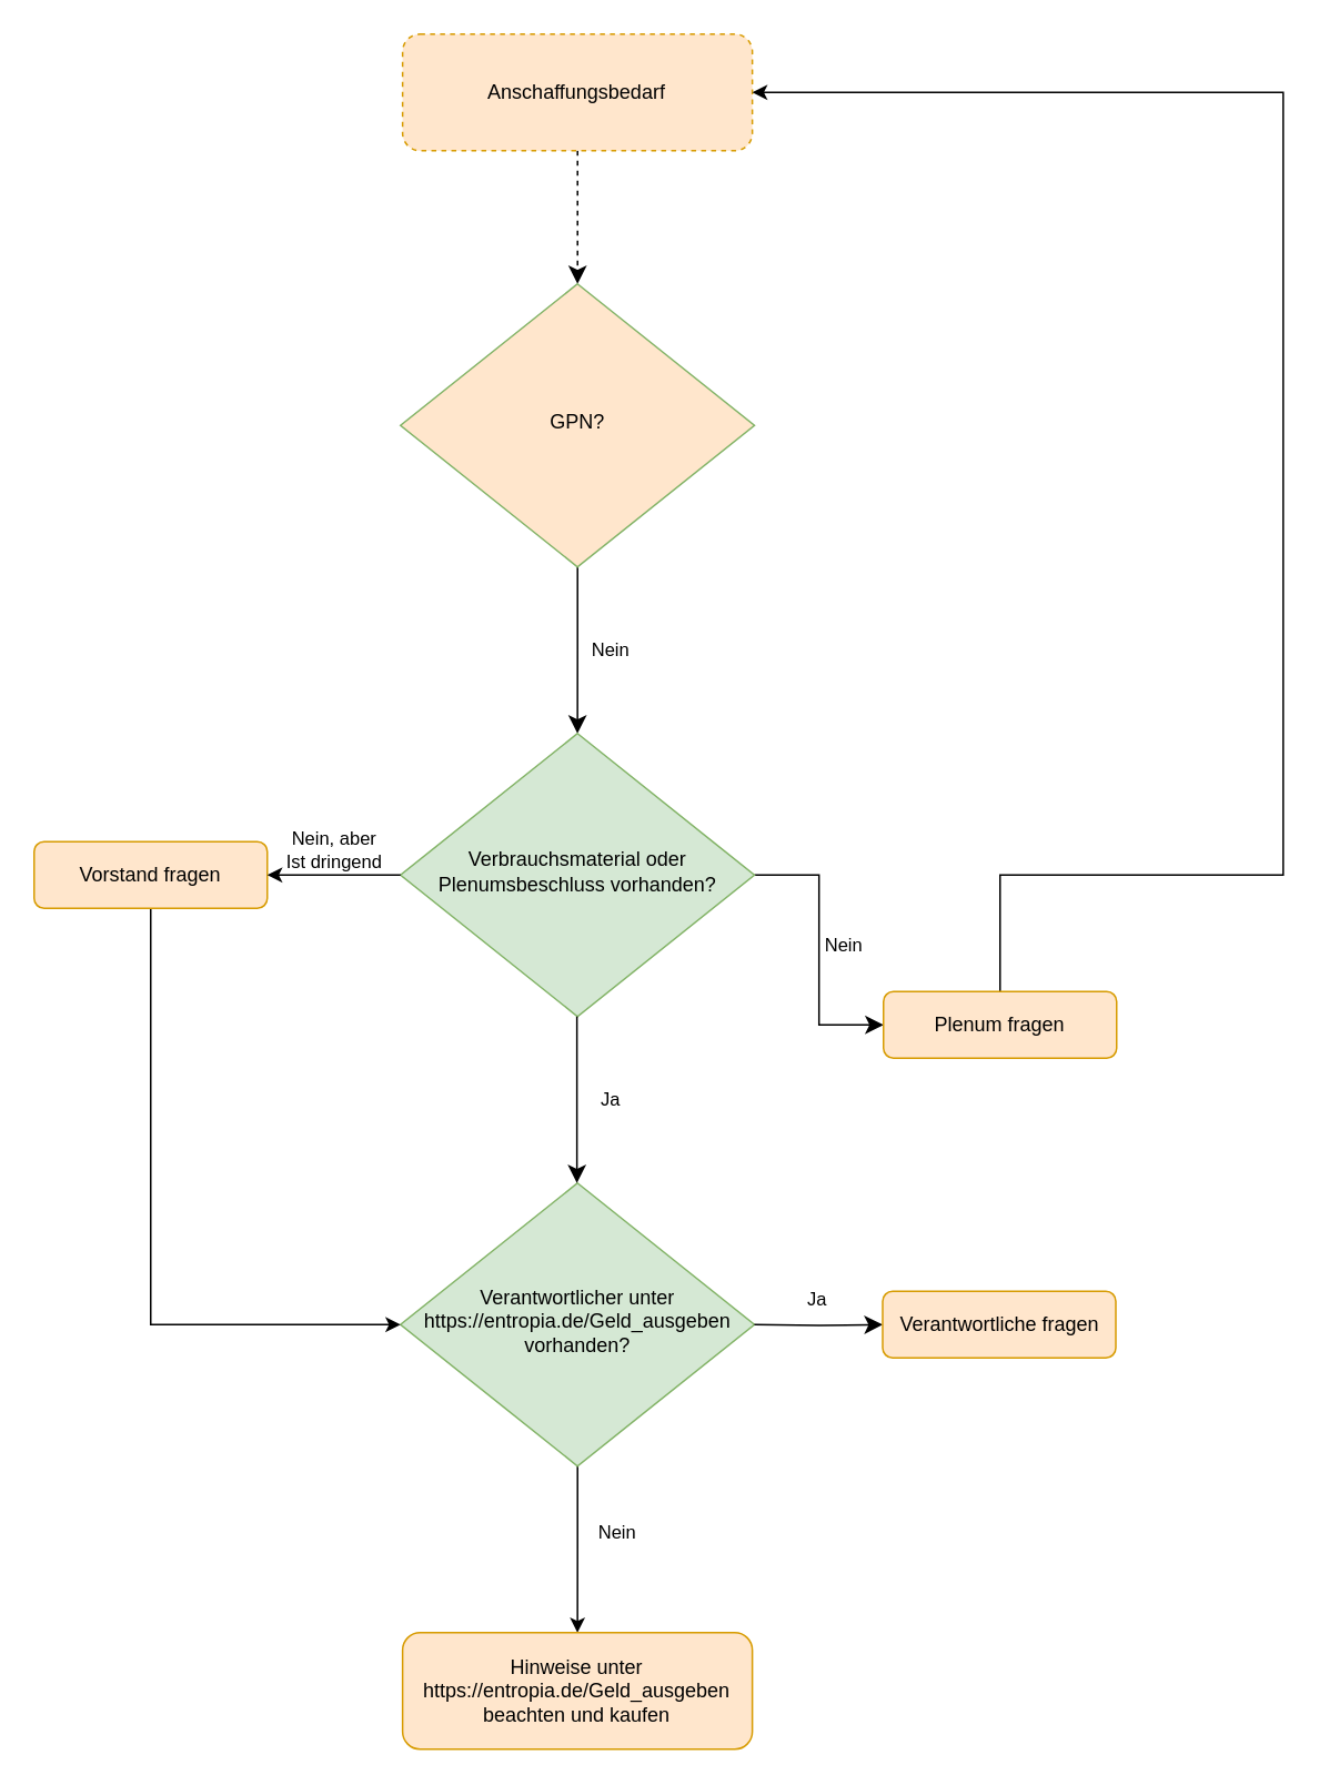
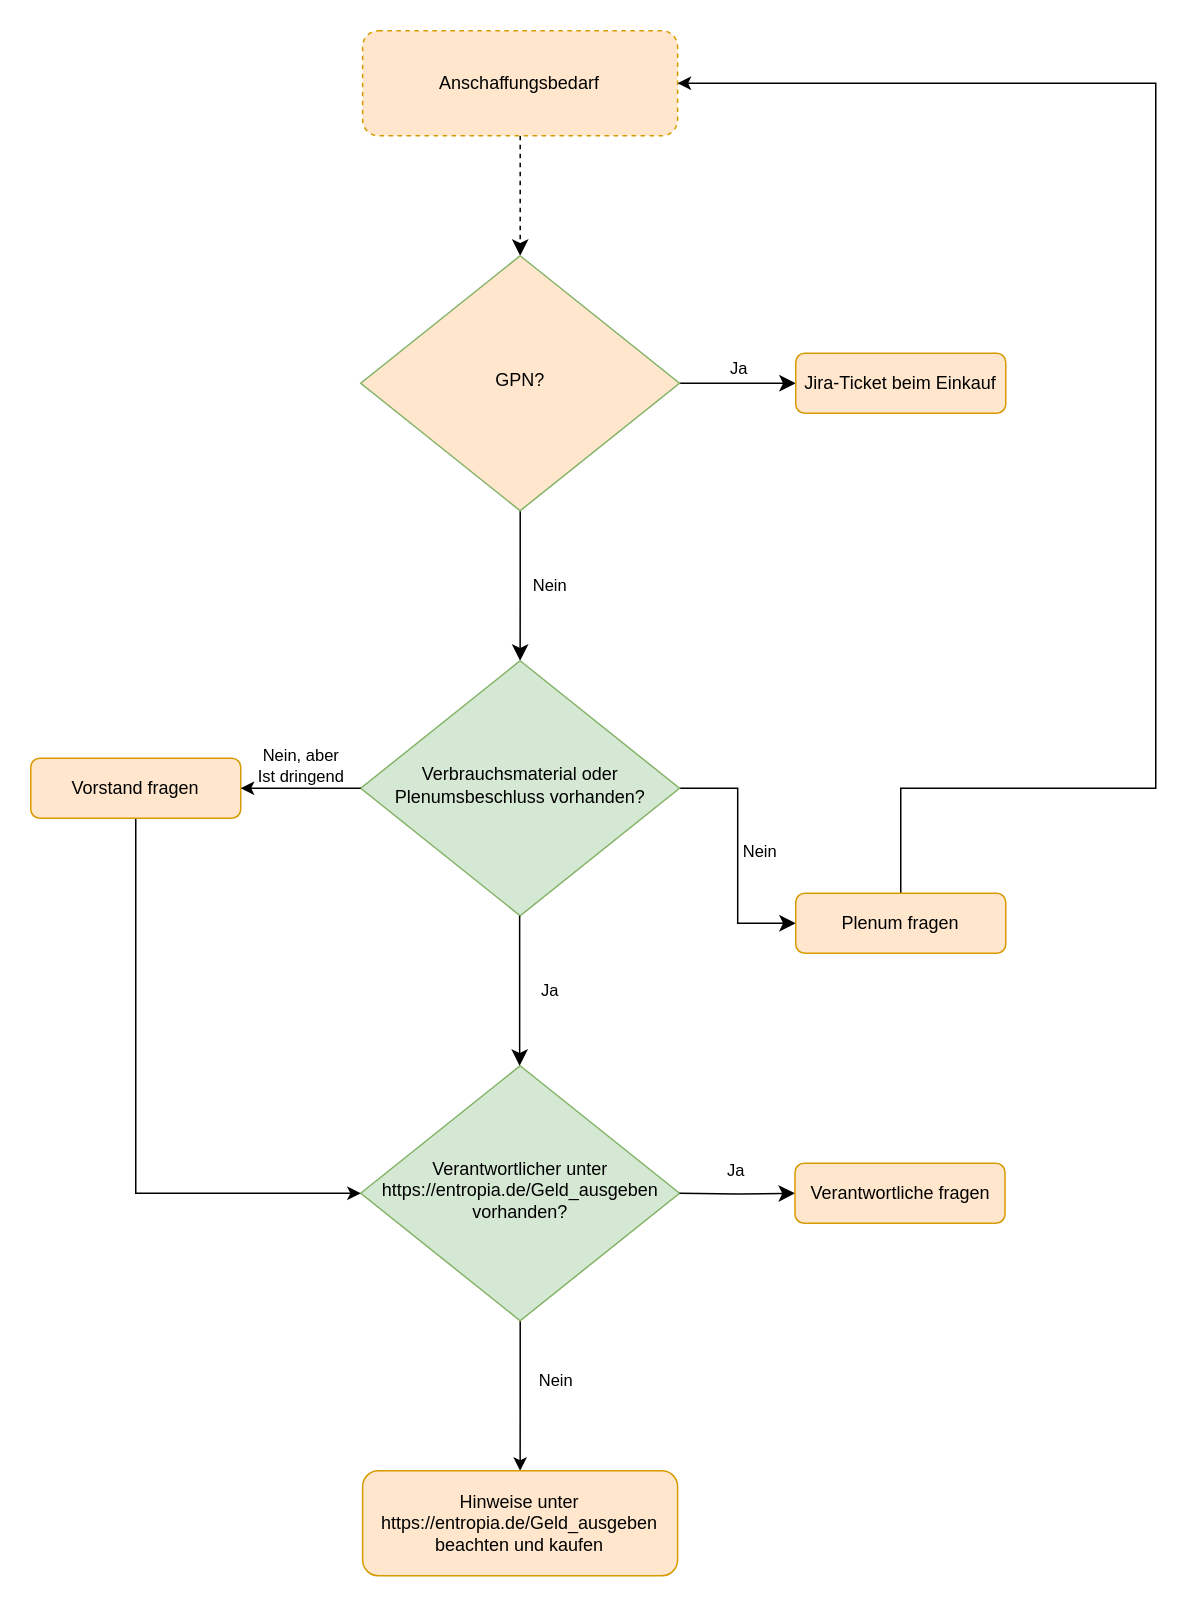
  <mxCell id="0" />
  <mxCell id="1" parent="0" />
  <mxCell id="2" value="" style="rounded=0;html=1;jettySize=auto;orthogonalLoop=1;fontSize=11;endArrow=classic;endFill=1;endSize=8;strokeWidth=1;shadow=0;labelBackgroundColor=none;edgeStyle=orthogonalEdgeStyle;dashed=1;" parent="1" source="3" target="6" edge="1"><mxGeometry relative="1" as="geometry" /></mxCell>
  <mxCell id="3" value="Anschaffungsbedarf" style="rounded=1;whiteSpace=wrap;html=1;fontSize=12;glass=0;strokeWidth=1;shadow=0;fillColor=#ffe6cc;strokeColor=#d79b00;dashed=1;" parent="1" vertex="1"><mxGeometry x="241.25" y="20" width="210" height="70" as="geometry" /></mxCell>
  <mxCell id="4" value="Nein" style="rounded=0;html=1;jettySize=auto;orthogonalLoop=1;fontSize=11;endArrow=classic;endFill=1;endSize=8;strokeWidth=1;shadow=0;labelBackgroundColor=none;edgeStyle=orthogonalEdgeStyle;entryX=0.5;entryY=0;entryDx=0;entryDy=0;" parent="1" source="6" target="11" edge="1"><mxGeometry y="20" relative="1" as="geometry"><mxPoint as="offset" /><mxPoint x="290.043" y="380.035" as="targetPoint" /></mxGeometry></mxCell>
+ <mxCell id="5" value="Ja" style="edgeStyle=orthogonalEdgeStyle;rounded=0;html=1;jettySize=auto;orthogonalLoop=1;fontSize=11;endArrow=classic;endFill=1;endSize=8;strokeWidth=1;shadow=0;labelBackgroundColor=none;" parent="1" source="6" target="7" edge="1"><mxGeometry y="10" relative="1" as="geometry"><mxPoint as="offset" /></mxGeometry></mxCell>
  <mxCell id="6" value="GPN?" style="rhombus;whiteSpace=wrap;html=1;shadow=0;fontFamily=Helvetica;fontSize=12;align=center;strokeWidth=1;spacing=6;spacingTop=-4;fillColor=#ffe6cc;strokeColor=#82b366;" parent="1" vertex="1"><mxGeometry x="240" y="170" width="212.5" height="170" as="geometry" /></mxCell>
+ <mxCell id="7" value="Jira-Ticket beim Einkauf" style="rounded=1;whiteSpace=wrap;html=1;fontSize=12;glass=0;strokeWidth=1;shadow=0;fillColor=#ffe6cc;strokeColor=#d79b00;" parent="1" vertex="1"><mxGeometry x="530" y="235" width="140" height="40" as="geometry" /></mxCell>
  <mxCell id="8" value="Nein" style="edgeStyle=orthogonalEdgeStyle;rounded=0;html=1;jettySize=auto;orthogonalLoop=1;fontSize=11;endArrow=classic;endFill=1;endSize=8;strokeWidth=1;shadow=0;labelBackgroundColor=none;exitX=1;exitY=0.5;exitDx=0;exitDy=0;" parent="1" source="11" target="10" edge="1"><mxGeometry x="-0.032" y="15" relative="1" as="geometry"><mxPoint as="offset" /><mxPoint x="340" y="420" as="sourcePoint" /></mxGeometry></mxCell>
  <mxCell id="9" style="edgeStyle=orthogonalEdgeStyle;rounded=0;orthogonalLoop=1;jettySize=auto;html=1;entryX=1;entryY=0.5;entryDx=0;entryDy=0;" edge="1" parent="1" source="10" target="3"><mxGeometry relative="1" as="geometry"><mxPoint x="770" y="60" as="targetPoint" /><Array as="points"><mxPoint x="770" y="525" /><mxPoint x="770" y="55" /></Array></mxGeometry></mxCell>
  <mxCell id="10" value="Plenum fragen" style="rounded=1;whiteSpace=wrap;html=1;fontSize=12;glass=0;strokeWidth=1;shadow=0;fillColor=#ffe6cc;strokeColor=#d79b00;" parent="1" vertex="1"><mxGeometry x="530" y="595" width="140" height="40" as="geometry" /></mxCell>
  <mxCell id="11" value="Verbrauchsmaterial oder Plenumsbeschluss vorhanden?" style="rhombus;whiteSpace=wrap;html=1;shadow=0;fontFamily=Helvetica;fontSize=12;align=center;strokeWidth=1;spacing=6;spacingTop=-4;fillColor=#d5e8d4;strokeColor=#82b366;" vertex="1" parent="1"><mxGeometry x="240" y="440" width="212.5" height="170" as="geometry" /></mxCell>
  <mxCell id="12" value="Nein" style="edgeStyle=orthogonalEdgeStyle;rounded=0;orthogonalLoop=1;jettySize=auto;html=1;entryX=0.5;entryY=0;entryDx=0;entryDy=0;" edge="1" parent="1" source="13"><mxGeometry x="-0.201" y="24" relative="1" as="geometry"><mxPoint x="346.25" y="980" as="targetPoint" /><mxPoint as="offset" /></mxGeometry></mxCell>
  <mxCell id="13" value="Verantwortlicher unter&lt;br&gt;https://entropia.de/Geld_ausgeben&lt;br&gt;vorhanden?" style="rhombus;whiteSpace=wrap;html=1;shadow=0;fontFamily=Helvetica;fontSize=12;align=center;strokeWidth=1;spacing=6;spacingTop=-4;fillColor=#d5e8d4;strokeColor=#82b366;" vertex="1" parent="1"><mxGeometry x="240" y="710" width="212.5" height="170" as="geometry" /></mxCell>
  <mxCell id="14" value="Ja" style="rounded=0;html=1;jettySize=auto;orthogonalLoop=1;fontSize=11;endArrow=classic;endFill=1;endSize=8;strokeWidth=1;shadow=0;labelBackgroundColor=none;edgeStyle=orthogonalEdgeStyle;entryX=0.5;entryY=0;entryDx=0;entryDy=0;" edge="1" parent="1"><mxGeometry y="20" relative="1" as="geometry"><mxPoint as="offset" /><mxPoint x="345.93" y="610" as="sourcePoint" /><mxPoint x="345.93" y="710" as="targetPoint" /></mxGeometry></mxCell>
  <mxCell id="15" style="edgeStyle=orthogonalEdgeStyle;rounded=0;orthogonalLoop=1;jettySize=auto;html=1;entryX=0;entryY=0.5;entryDx=0;entryDy=0;endArrow=classic;endFill=1;" edge="1" parent="1" source="16" target="13"><mxGeometry relative="1" as="geometry"><mxPoint x="90" y="800" as="targetPoint" /><Array as="points"><mxPoint x="90" y="795" /></Array></mxGeometry></mxCell>
  <mxCell id="16" value="Vorstand fragen" style="rounded=1;whiteSpace=wrap;html=1;fontSize=12;glass=0;strokeWidth=1;shadow=0;fillColor=#ffe6cc;strokeColor=#d79b00;" vertex="1" parent="1"><mxGeometry x="20" y="505" width="140" height="40" as="geometry" /></mxCell>
  <mxCell id="17" value="Nein, aber&lt;br&gt;Ist dringend" style="edgeStyle=orthogonalEdgeStyle;rounded=0;html=1;jettySize=auto;orthogonalLoop=1;fontSize=11;endArrow=none;endFill=0;endSize=8;strokeWidth=1;shadow=0;labelBackgroundColor=none;exitX=1;exitY=0.5;exitDx=0;exitDy=0;entryX=0;entryY=0.5;entryDx=0;entryDy=0;startArrow=classic;startFill=1;" edge="1" parent="1" source="16" target="11"><mxGeometry y="15" relative="1" as="geometry"><mxPoint as="offset" /><mxPoint x="164.25" y="524.84" as="sourcePoint" /><mxPoint x="241.25" y="524.84" as="targetPoint" /></mxGeometry></mxCell>
  <mxCell id="18" value="Ja" style="edgeStyle=orthogonalEdgeStyle;rounded=0;html=1;jettySize=auto;orthogonalLoop=1;fontSize=11;endArrow=classic;endFill=1;endSize=8;strokeWidth=1;shadow=0;labelBackgroundColor=none;exitX=1;exitY=0.5;exitDx=0;exitDy=0;" edge="1" parent="1" target="19"><mxGeometry x="0.02" y="15" relative="1" as="geometry"><mxPoint x="-2" as="offset" /><mxPoint x="452.5" y="795" as="sourcePoint" /></mxGeometry></mxCell>
  <mxCell id="19" value="Verantwortliche fragen" style="rounded=1;whiteSpace=wrap;html=1;fontSize=12;glass=0;strokeWidth=1;shadow=0;fillColor=#ffe6cc;strokeColor=#d79b00;" vertex="1" parent="1"><mxGeometry x="529.5" y="775" width="140" height="40" as="geometry" /></mxCell>
  <mxCell id="20" value="Hinweise unter&lt;br&gt;https://entropia.de/Geld_ausgeben&lt;br&gt;beachten und kaufen" style="rounded=1;whiteSpace=wrap;html=1;fontSize=12;glass=0;strokeWidth=1;shadow=0;fillColor=#ffe6cc;strokeColor=#d79b00;" vertex="1" parent="1"><mxGeometry x="241.25" y="980" width="210" height="70" as="geometry" /></mxCell>
